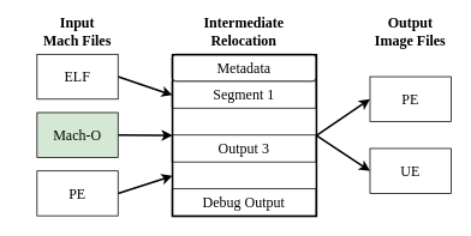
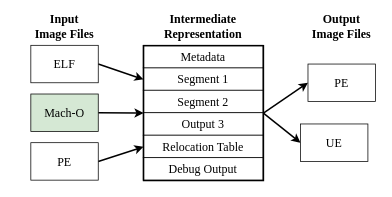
  <mxCell id="0" />
  <mxCell id="1" parent="0" />
  <mxCell id="2" style="rounded=0;orthogonalLoop=1;jettySize=auto;html=1;exitX=1;exitY=0.5;exitDx=0;exitDy=0;entryX=0;entryY=0.25;entryDx=0;entryDy=0;fontFamily=LMRoman10-Regular;fontSize=16;strokeWidth=2;" parent="1" source="3" target="21" edge="1"><mxGeometry relative="1" as="geometry" /></mxCell>
  <mxCell id="3" value="&lt;font face=&quot;LMRoman10-Regular&quot; style=&quot;font-size: 16px;&quot;&gt;ELF&lt;/font&gt;" style="rounded=0;whiteSpace=wrap;html=1;" parent="1" vertex="1"><mxGeometry x="40" y="60" width="90" height="50" as="geometry" /></mxCell>
  <mxCell id="4" style="rounded=0;orthogonalLoop=1;jettySize=auto;html=1;exitX=1;exitY=0.5;exitDx=0;exitDy=0;entryX=0;entryY=0.75;entryDx=0;entryDy=0;fontFamily=LMRoman10-Regular;fontSize=16;strokeWidth=2;" parent="1" source="5" target="21" edge="1"><mxGeometry relative="1" as="geometry" /></mxCell>
  <mxCell id="5" value="&lt;font face=&quot;LMRoman10-Regular&quot; style=&quot;font-size: 16px;&quot;&gt;PE&lt;/font&gt;" style="rounded=0;whiteSpace=wrap;html=1;" parent="1" vertex="1"><mxGeometry x="40" y="190" width="90" height="50" as="geometry" /></mxCell>
  <mxCell id="6" style="rounded=0;orthogonalLoop=1;jettySize=auto;html=1;exitX=1;exitY=0.5;exitDx=0;exitDy=0;entryX=0;entryY=0.5;entryDx=0;entryDy=0;fontFamily=LMRoman10-Regular;fontSize=16;strokeWidth=2;" parent="1" source="7" target="21" edge="1"><mxGeometry relative="1" as="geometry" /></mxCell>
  <mxCell id="7" value="&lt;font face=&quot;LMRoman10-Regular&quot; style=&quot;font-size: 16px;&quot;&gt;Mach-O&lt;/font&gt;" style="rounded=0;whiteSpace=wrap;html=1;fillColor=#d5e8d4;" parent="1" vertex="1"><mxGeometry x="40" y="125" width="90" height="50" as="geometry" /></mxCell>
- <mxCell id="8" value="&lt;b&gt;Input&lt;br&gt;Mach Files&lt;/b&gt;" style="text;html=1;strokeColor=none;fillColor=none;align=center;verticalAlign=middle;whiteSpace=wrap;rounded=0;fontFamily=LMRoman10-Regular;fontSize=16;fontColor=default;" parent="1" vertex="1"><mxGeometry x="20" y="20" width="130" height="30" as="geometry" /></mxCell>
+ <mxCell id="8" value="&lt;b&gt;Input&lt;br&gt;Image Files&lt;/b&gt;" style="text;html=1;strokeColor=none;fillColor=none;align=center;verticalAlign=middle;whiteSpace=wrap;rounded=0;fontFamily=LMRoman10-Regular;fontSize=16;fontColor=default;" parent="1" vertex="1"><mxGeometry x="20" y="20" width="130" height="30" as="geometry" /></mxCell>
  <mxCell id="9" value="&lt;font style=&quot;font-size: 16px;&quot; face=&quot;LMRoman10-Regular&quot;&gt;Segment 1&lt;/font&gt;" style="rounded=0;whiteSpace=wrap;html=1;strokeWidth=1;" parent="1" vertex="1"><mxGeometry x="190" y="90" width="160" height="30" as="geometry" /></mxCell>
+ <mxCell id="10" value="&lt;span style=&quot;font-family: LMRoman10-Regular; font-size: 16px;&quot;&gt;Segment&lt;/span&gt;&lt;font style=&quot;font-size: 16px;&quot; face=&quot;LMRoman10-Regular&quot;&gt;&amp;nbsp;2&lt;/font&gt;" style="rounded=0;whiteSpace=wrap;html=1;strokeWidth=1;" parent="1" vertex="1"><mxGeometry x="190" y="120" width="160" height="30" as="geometry" /></mxCell>
  <mxCell id="11" value="&lt;span style=&quot;font-family: LMRoman10-Regular; font-size: 16px;&quot;&gt;Output&lt;/span&gt;&lt;font style=&quot;font-size: 16px;&quot; face=&quot;LMRoman10-Regular&quot;&gt;&amp;nbsp;3&lt;/font&gt;" style="rounded=0;whiteSpace=wrap;html=1;strokeWidth=1;" parent="1" vertex="1"><mxGeometry x="190" y="150" width="160" height="30" as="geometry" /></mxCell>
+ <mxCell id="12" value="&lt;font style=&quot;font-size: 16px;&quot; face=&quot;LMRoman10-Regular&quot;&gt;Relocation Table&lt;br&gt;&lt;/font&gt;" style="rounded=0;whiteSpace=wrap;html=1;" parent="1" vertex="1"><mxGeometry x="190" y="180" width="160" height="30" as="geometry" /></mxCell>
  <mxCell id="13" value="&lt;font style=&quot;font-size: 16px;&quot; face=&quot;LMRoman10-Regular&quot;&gt;Debug Output&lt;br&gt;&lt;/font&gt;" style="rounded=0;whiteSpace=wrap;html=1;" parent="1" vertex="1"><mxGeometry x="190" y="210" width="160" height="30" as="geometry" /></mxCell>
- <mxCell id="14" value="&lt;b&gt;Intermediate&lt;br&gt;Relocation&lt;/b&gt;" style="text;html=1;strokeColor=none;fillColor=none;align=center;verticalAlign=middle;whiteSpace=wrap;rounded=0;fontFamily=LMRoman10-Regular;fontSize=16;fontColor=default;" parent="1" vertex="1"><mxGeometry x="190" y="20" width="160" height="30" as="geometry" /></mxCell>
- <mxCell id="15" value="&lt;font style=&quot;font-size: 16px;&quot; face=&quot;LMRoman10-Regular&quot;&gt;Metadata&lt;/font&gt;" style="whiteSpace=wrap;html=1;strokeWidth=1;rounded=1;" parent="1" vertex="1"><mxGeometry x="190" y="60" width="160" height="30" as="geometry" /></mxCell>
+ <mxCell id="14" value="&lt;b&gt;Intermediate&lt;br&gt;Representation&lt;/b&gt;" style="text;html=1;strokeColor=none;fillColor=none;align=center;verticalAlign=middle;whiteSpace=wrap;rounded=0;fontFamily=LMRoman10-Regular;fontSize=16;fontColor=default;" parent="1" vertex="1"><mxGeometry x="190" y="20" width="160" height="30" as="geometry" /></mxCell>
+ <mxCell id="15" value="&lt;font style=&quot;font-size: 16px;&quot; face=&quot;LMRoman10-Regular&quot;&gt;Metadata&lt;/font&gt;" style="rounded=0;whiteSpace=wrap;html=1;strokeWidth=1;" parent="1" vertex="1"><mxGeometry x="190" y="60" width="160" height="30" as="geometry" /></mxCell>
  <mxCell id="16" style="edgeStyle=none;rounded=0;orthogonalLoop=1;jettySize=auto;html=1;exitX=1;exitY=0.5;exitDx=0;exitDy=0;entryX=0;entryY=0.5;entryDx=0;entryDy=0;fontFamily=LMRoman10-Regular;fontSize=16;strokeWidth=2;" parent="1" source="21" target="18" edge="1"><mxGeometry relative="1" as="geometry" /></mxCell>
  <mxCell id="17" style="edgeStyle=none;rounded=0;orthogonalLoop=1;jettySize=auto;html=1;exitX=1;exitY=0.5;exitDx=0;exitDy=0;entryX=0;entryY=0.5;entryDx=0;entryDy=0;fontFamily=LMRoman10-Regular;fontSize=16;strokeWidth=2;" parent="1" source="21" target="19" edge="1"><mxGeometry relative="1" as="geometry" /></mxCell>
  <mxCell id="18" value="&lt;font face=&quot;LMRoman10-Regular&quot; style=&quot;font-size: 16px;&quot;&gt;PE&lt;/font&gt;" style="rounded=0;whiteSpace=wrap;html=1;" parent="1" vertex="1"><mxGeometry x="410" y="85" width="90" height="50" as="geometry" /></mxCell>
- <mxCell id="19" value="&lt;font face=&quot;LMRoman10-Regular&quot; style=&quot;font-size: 16px;&quot;&gt;UE&lt;/font&gt;" style="rounded=0;whiteSpace=wrap;html=1;" parent="1" vertex="1"><mxGeometry x="410" y="165" width="90" height="50" as="geometry" /></mxCell>
+ <mxCell id="19" value="&lt;font face=&quot;LMRoman10-Regular&quot; style=&quot;font-size: 16px;&quot;&gt;UE&lt;/font&gt;" style="rounded=0;whiteSpace=wrap;html=1;" parent="1" vertex="1"><mxGeometry x="400" y="165" width="90" height="50" as="geometry" /></mxCell>
  <mxCell id="20" value="&lt;b&gt;Output&lt;br&gt;Image Files&lt;/b&gt;" style="text;html=1;strokeColor=none;fillColor=none;align=center;verticalAlign=middle;whiteSpace=wrap;rounded=0;fontFamily=LMRoman10-Regular;fontSize=16;fontColor=default;" parent="1" vertex="1"><mxGeometry x="410" y="20" width="90" height="30" as="geometry" /></mxCell>
  <mxCell id="21" value="" style="rounded=0;whiteSpace=wrap;html=1;strokeWidth=2;fontFamily=LMRoman10-Regular;fontSize=16;fillColor=none;" parent="1" vertex="1"><mxGeometry x="190.5" y="60.5" width="160" height="180" as="geometry" /></mxCell>
